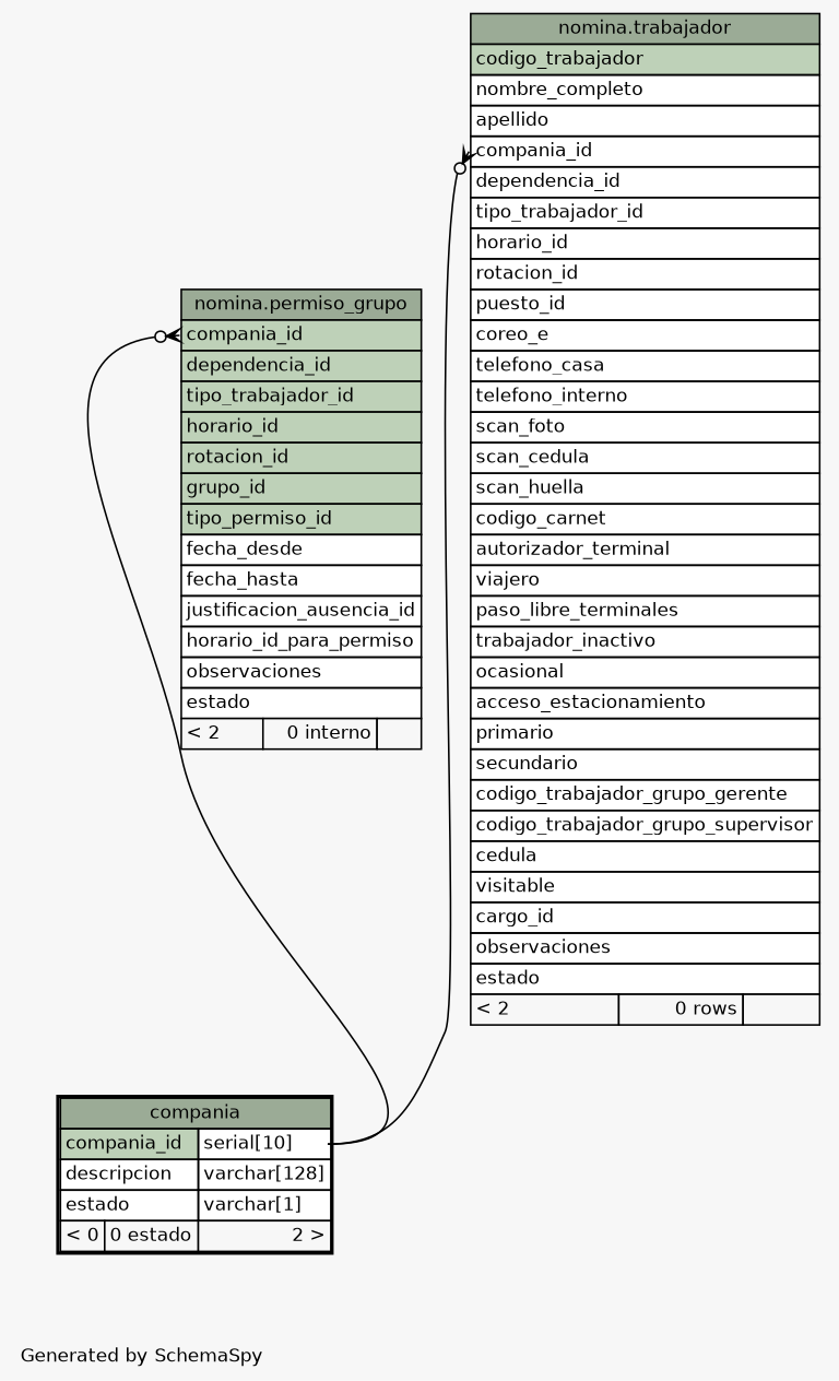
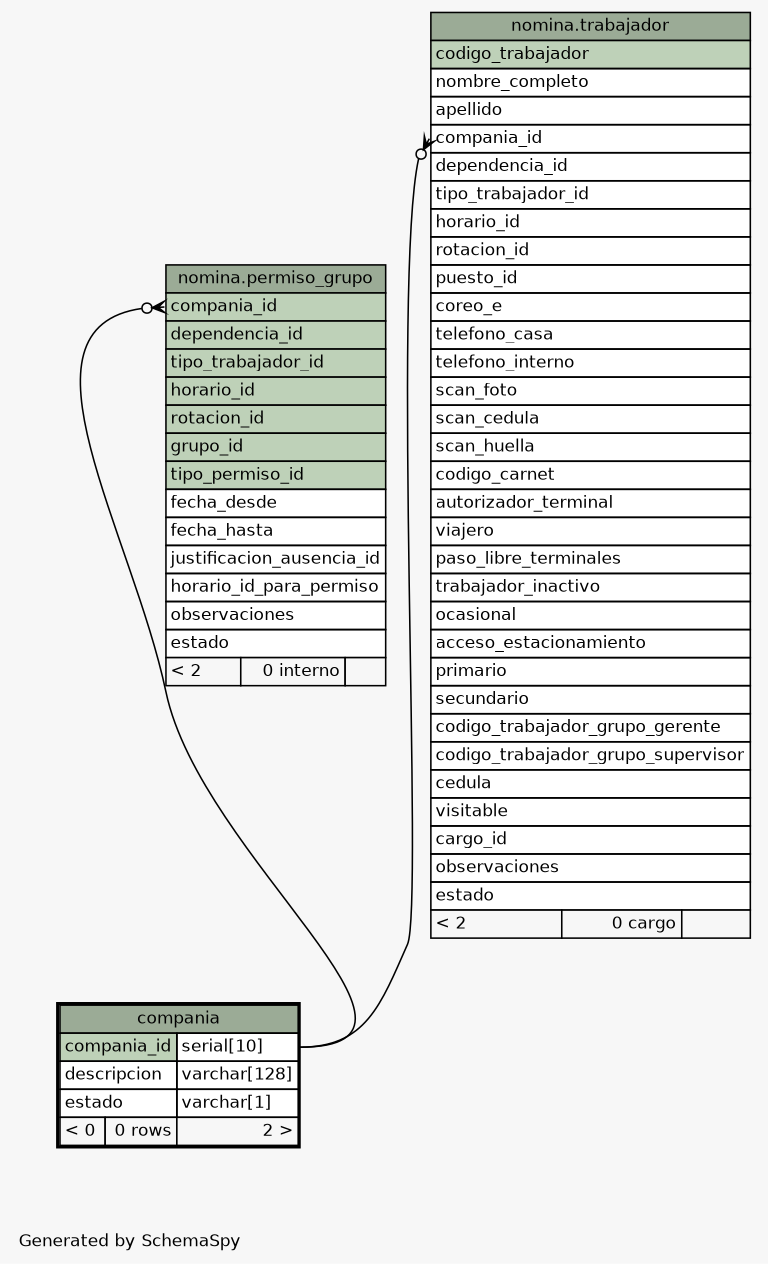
  digraph {
    bgcolor="#f7f7f7"
    fontname=Helvetica
    fontsize=11
    label="\nGenerated by SchemaSpy"
    labeljust=l
    nodesep=0.18
    rankdir=TB
    ranksep=0.46
    node [fontname=Helvetica fontsize=11 shape=plaintext]
    edge [arrowhead=none arrowsize=0.8 arrowtail=crowodot dir=back headport="compania_id.type:e" tailport="compania_id:w"]
    n1 [label=<     <TABLE BORDER="0" CELLBORDER="1" CELLSPACING="0" BGCOLOR="#ffffff">       <TR><TD COLSPAN="3" BGCOLOR="#9bab96" ALIGN="CENTER">nomina.permiso_grupo</TD></TR>       <TR><TD PORT="compania_id" COLSPAN="3" BGCOLOR="#bed1b8" ALIGN="LEFT">compania_id</TD></TR>       <TR><TD PORT="dependencia_id" COLSPAN="3" BGCOLOR="#bed1b8" ALIGN="LEFT">dependencia_id</TD></TR>       <TR><TD PORT="tipo_trabajador_id" COLSPAN="3" BGCOLOR="#bed1b8" ALIGN="LEFT">tipo_trabajador_id</TD></TR>       <TR><TD PORT="horario_id" COLSPAN="3" BGCOLOR="#bed1b8" ALIGN="LEFT">horario_id</TD></TR>       <TR><TD PORT="rotacion_id" COLSPAN="3" BGCOLOR="#bed1b8" ALIGN="LEFT">rotacion_id</TD></TR>       <TR><TD PORT="grupo_id" COLSPAN="3" BGCOLOR="#bed1b8" ALIGN="LEFT">grupo_id</TD></TR>       <TR><TD PORT="tipo_permiso_id" COLSPAN="3" BGCOLOR="#bed1b8" ALIGN="LEFT">tipo_permiso_id</TD></TR>       <TR><TD PORT="fecha_desde" COLSPAN="3" ALIGN="LEFT">fecha_desde</TD></TR>       <TR><TD PORT="fecha_hasta" COLSPAN="3" ALIGN="LEFT">fecha_hasta</TD></TR>       <TR><TD PORT="justificacion_ausencia_id" COLSPAN="3" ALIGN="LEFT">justificacion_ausencia_id</TD></TR>       <TR><TD PORT="horario_id_para_permiso" COLSPAN="3" ALIGN="LEFT">horario_id_para_permiso</TD></TR>       <TR><TD PORT="observaciones" COLSPAN="3" ALIGN="LEFT">observaciones</TD></TR>       <TR><TD PORT="estado" COLSPAN="3" ALIGN="LEFT">estado</TD></TR>       <TR><TD ALIGN="LEFT" BGCOLOR="#f7f7f7">&lt; 2</TD><TD ALIGN="RIGHT" BGCOLOR="#f7f7f7">0 interno</TD><TD ALIGN="RIGHT" BGCOLOR="#f7f7f7">  </TD></TR>     </TABLE>>]
-   n2 [label=<     <TABLE BORDER="2" CELLBORDER="1" CELLSPACING="0" BGCOLOR="#ffffff">       <TR><TD COLSPAN="3" BGCOLOR="#9bab96" ALIGN="CENTER">compania</TD></TR>       <TR><TD PORT="compania_id" COLSPAN="2" BGCOLOR="#bed1b8" ALIGN="LEFT">compania_id</TD><TD PORT="compania_id.type" ALIGN="LEFT">serial[10]</TD></TR>       <TR><TD PORT="descripcion" COLSPAN="2" ALIGN="LEFT">descripcion</TD><TD PORT="descripcion.type" ALIGN="LEFT">varchar[128]</TD></TR>       <TR><TD PORT="estado" COLSPAN="2" ALIGN="LEFT">estado</TD><TD PORT="estado.type" ALIGN="LEFT">varchar[1]</TD></TR>       <TR><TD ALIGN="LEFT" BGCOLOR="#f7f7f7">&lt; 0</TD><TD ALIGN="RIGHT" BGCOLOR="#f7f7f7">0 estado</TD><TD ALIGN="RIGHT" BGCOLOR="#f7f7f7">2 &gt;</TD></TR>     </TABLE>>]
-   n3 [label=<     <TABLE BORDER="0" CELLBORDER="1" CELLSPACING="0" BGCOLOR="#ffffff">       <TR><TD COLSPAN="3" BGCOLOR="#9bab96" ALIGN="CENTER">nomina.trabajador</TD></TR>       <TR><TD PORT="codigo_trabajador" COLSPAN="3" BGCOLOR="#bed1b8" ALIGN="LEFT">codigo_trabajador</TD></TR>       <TR><TD PORT="nombre_completo" COLSPAN="3" ALIGN="LEFT">nombre_completo</TD></TR>       <TR><TD PORT="apellido" COLSPAN="3" ALIGN="LEFT">apellido</TD></TR>       <TR><TD PORT="compania_id" COLSPAN="3" ALIGN="LEFT">compania_id</TD></TR>       <TR><TD PORT="dependencia_id" COLSPAN="3" ALIGN="LEFT">dependencia_id</TD></TR>       <TR><TD PORT="tipo_trabajador_id" COLSPAN="3" ALIGN="LEFT">tipo_trabajador_id</TD></TR>       <TR><TD PORT="horario_id" COLSPAN="3" ALIGN="LEFT">horario_id</TD></TR>       <TR><TD PORT="rotacion_id" COLSPAN="3" ALIGN="LEFT">rotacion_id</TD></TR>       <TR><TD PORT="puesto_id" COLSPAN="3" ALIGN="LEFT">puesto_id</TD></TR>       <TR><TD PORT="coreo_e" COLSPAN="3" ALIGN="LEFT">coreo_e</TD></TR>       <TR><TD PORT="telefono_casa" COLSPAN="3" ALIGN="LEFT">telefono_casa</TD></TR>       <TR><TD PORT="telefono_interno" COLSPAN="3" ALIGN="LEFT">telefono_interno</TD></TR>       <TR><TD PORT="scan_foto" COLSPAN="3" ALIGN="LEFT">scan_foto</TD></TR>       <TR><TD PORT="scan_cedula" COLSPAN="3" ALIGN="LEFT">scan_cedula</TD></TR>       <TR><TD PORT="scan_huella" COLSPAN="3" ALIGN="LEFT">scan_huella</TD></TR>       <TR><TD PORT="codigo_carnet" COLSPAN="3" ALIGN="LEFT">codigo_carnet</TD></TR>       <TR><TD PORT="autorizador_terminal" COLSPAN="3" ALIGN="LEFT">autorizador_terminal</TD></TR>       <TR><TD PORT="viajero" COLSPAN="3" ALIGN="LEFT">viajero</TD></TR>       <TR><TD PORT="paso_libre_terminales" COLSPAN="3" ALIGN="LEFT">paso_libre_terminales</TD></TR>       <TR><TD PORT="trabajador_inactivo" COLSPAN="3" ALIGN="LEFT">trabajador_inactivo</TD></TR>       <TR><TD PORT="ocasional" COLSPAN="3" ALIGN="LEFT">ocasional</TD></TR>       <TR><TD PORT="acceso_estacionamiento" COLSPAN="3" ALIGN="LEFT">acceso_estacionamiento</TD></TR>       <TR><TD PORT="primario" COLSPAN="3" ALIGN="LEFT">primario</TD></TR>       <TR><TD PORT="secundario" COLSPAN="3" ALIGN="LEFT">secundario</TD></TR>       <TR><TD PORT="codigo_trabajador_grupo_gerente" COLSPAN="3" ALIGN="LEFT">codigo_trabajador_grupo_gerente</TD></TR>       <TR><TD PORT="codigo_trabajador_grupo_supervisor" COLSPAN="3" ALIGN="LEFT">codigo_trabajador_grupo_supervisor</TD></TR>       <TR><TD PORT="cedula" COLSPAN="3" ALIGN="LEFT">cedula</TD></TR>       <TR><TD PORT="visitable" COLSPAN="3" ALIGN="LEFT">visitable</TD></TR>       <TR><TD PORT="cargo_id" COLSPAN="3" ALIGN="LEFT">cargo_id</TD></TR>       <TR><TD PORT="observaciones" COLSPAN="3" ALIGN="LEFT">observaciones</TD></TR>       <TR><TD PORT="estado" COLSPAN="3" ALIGN="LEFT">estado</TD></TR>       <TR><TD ALIGN="LEFT" BGCOLOR="#f7f7f7">&lt; 2</TD><TD ALIGN="RIGHT" BGCOLOR="#f7f7f7">0 rows</TD><TD ALIGN="RIGHT" BGCOLOR="#f7f7f7">  </TD></TR>     </TABLE>>]
+   n2 [label=<     <TABLE BORDER="2" CELLBORDER="1" CELLSPACING="0" BGCOLOR="#ffffff">       <TR><TD COLSPAN="3" BGCOLOR="#9bab96" ALIGN="CENTER">compania</TD></TR>       <TR><TD PORT="compania_id" COLSPAN="2" BGCOLOR="#bed1b8" ALIGN="LEFT">compania_id</TD><TD PORT="compania_id.type" ALIGN="LEFT">serial[10]</TD></TR>       <TR><TD PORT="descripcion" COLSPAN="2" ALIGN="LEFT">descripcion</TD><TD PORT="descripcion.type" ALIGN="LEFT">varchar[128]</TD></TR>       <TR><TD PORT="estado" COLSPAN="2" ALIGN="LEFT">estado</TD><TD PORT="estado.type" ALIGN="LEFT">varchar[1]</TD></TR>       <TR><TD ALIGN="LEFT" BGCOLOR="#f7f7f7">&lt; 0</TD><TD ALIGN="RIGHT" BGCOLOR="#f7f7f7">0 rows</TD><TD ALIGN="RIGHT" BGCOLOR="#f7f7f7">2 &gt;</TD></TR>     </TABLE>>]
+   n3 [label=<     <TABLE BORDER="0" CELLBORDER="1" CELLSPACING="0" BGCOLOR="#ffffff">       <TR><TD COLSPAN="3" BGCOLOR="#9bab96" ALIGN="CENTER">nomina.trabajador</TD></TR>       <TR><TD PORT="codigo_trabajador" COLSPAN="3" BGCOLOR="#bed1b8" ALIGN="LEFT">codigo_trabajador</TD></TR>       <TR><TD PORT="nombre_completo" COLSPAN="3" ALIGN="LEFT">nombre_completo</TD></TR>       <TR><TD PORT="apellido" COLSPAN="3" ALIGN="LEFT">apellido</TD></TR>       <TR><TD PORT="compania_id" COLSPAN="3" ALIGN="LEFT">compania_id</TD></TR>       <TR><TD PORT="dependencia_id" COLSPAN="3" ALIGN="LEFT">dependencia_id</TD></TR>       <TR><TD PORT="tipo_trabajador_id" COLSPAN="3" ALIGN="LEFT">tipo_trabajador_id</TD></TR>       <TR><TD PORT="horario_id" COLSPAN="3" ALIGN="LEFT">horario_id</TD></TR>       <TR><TD PORT="rotacion_id" COLSPAN="3" ALIGN="LEFT">rotacion_id</TD></TR>       <TR><TD PORT="puesto_id" COLSPAN="3" ALIGN="LEFT">puesto_id</TD></TR>       <TR><TD PORT="coreo_e" COLSPAN="3" ALIGN="LEFT">coreo_e</TD></TR>       <TR><TD PORT="telefono_casa" COLSPAN="3" ALIGN="LEFT">telefono_casa</TD></TR>       <TR><TD PORT="telefono_interno" COLSPAN="3" ALIGN="LEFT">telefono_interno</TD></TR>       <TR><TD PORT="scan_foto" COLSPAN="3" ALIGN="LEFT">scan_foto</TD></TR>       <TR><TD PORT="scan_cedula" COLSPAN="3" ALIGN="LEFT">scan_cedula</TD></TR>       <TR><TD PORT="scan_huella" COLSPAN="3" ALIGN="LEFT">scan_huella</TD></TR>       <TR><TD PORT="codigo_carnet" COLSPAN="3" ALIGN="LEFT">codigo_carnet</TD></TR>       <TR><TD PORT="autorizador_terminal" COLSPAN="3" ALIGN="LEFT">autorizador_terminal</TD></TR>       <TR><TD PORT="viajero" COLSPAN="3" ALIGN="LEFT">viajero</TD></TR>       <TR><TD PORT="paso_libre_terminales" COLSPAN="3" ALIGN="LEFT">paso_libre_terminales</TD></TR>       <TR><TD PORT="trabajador_inactivo" COLSPAN="3" ALIGN="LEFT">trabajador_inactivo</TD></TR>       <TR><TD PORT="ocasional" COLSPAN="3" ALIGN="LEFT">ocasional</TD></TR>       <TR><TD PORT="acceso_estacionamiento" COLSPAN="3" ALIGN="LEFT">acceso_estacionamiento</TD></TR>       <TR><TD PORT="primario" COLSPAN="3" ALIGN="LEFT">primario</TD></TR>       <TR><TD PORT="secundario" COLSPAN="3" ALIGN="LEFT">secundario</TD></TR>       <TR><TD PORT="codigo_trabajador_grupo_gerente" COLSPAN="3" ALIGN="LEFT">codigo_trabajador_grupo_gerente</TD></TR>       <TR><TD PORT="codigo_trabajador_grupo_supervisor" COLSPAN="3" ALIGN="LEFT">codigo_trabajador_grupo_supervisor</TD></TR>       <TR><TD PORT="cedula" COLSPAN="3" ALIGN="LEFT">cedula</TD></TR>       <TR><TD PORT="visitable" COLSPAN="3" ALIGN="LEFT">visitable</TD></TR>       <TR><TD PORT="cargo_id" COLSPAN="3" ALIGN="LEFT">cargo_id</TD></TR>       <TR><TD PORT="observaciones" COLSPAN="3" ALIGN="LEFT">observaciones</TD></TR>       <TR><TD PORT="estado" COLSPAN="3" ALIGN="LEFT">estado</TD></TR>       <TR><TD ALIGN="LEFT" BGCOLOR="#f7f7f7">&lt; 2</TD><TD ALIGN="RIGHT" BGCOLOR="#f7f7f7">0 cargo</TD><TD ALIGN="RIGHT" BGCOLOR="#f7f7f7">  </TD></TR>     </TABLE>>]
    n1 -> n2
    n3 -> n2
  }
